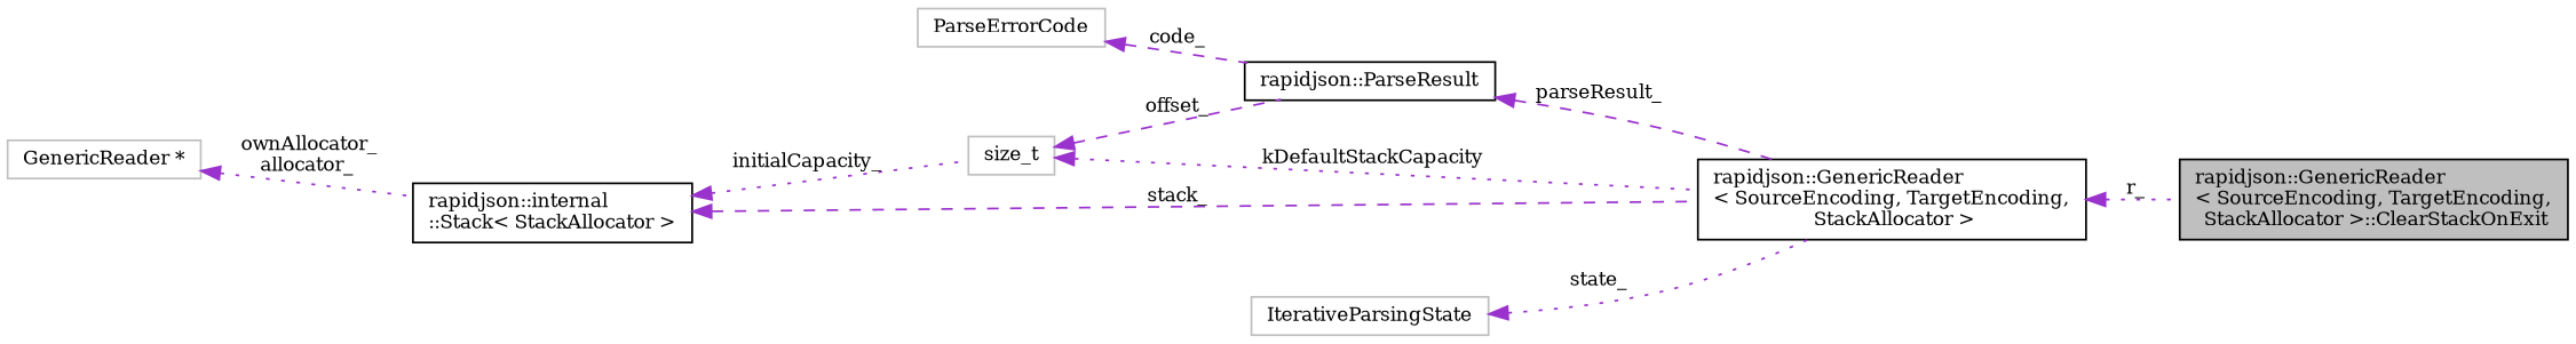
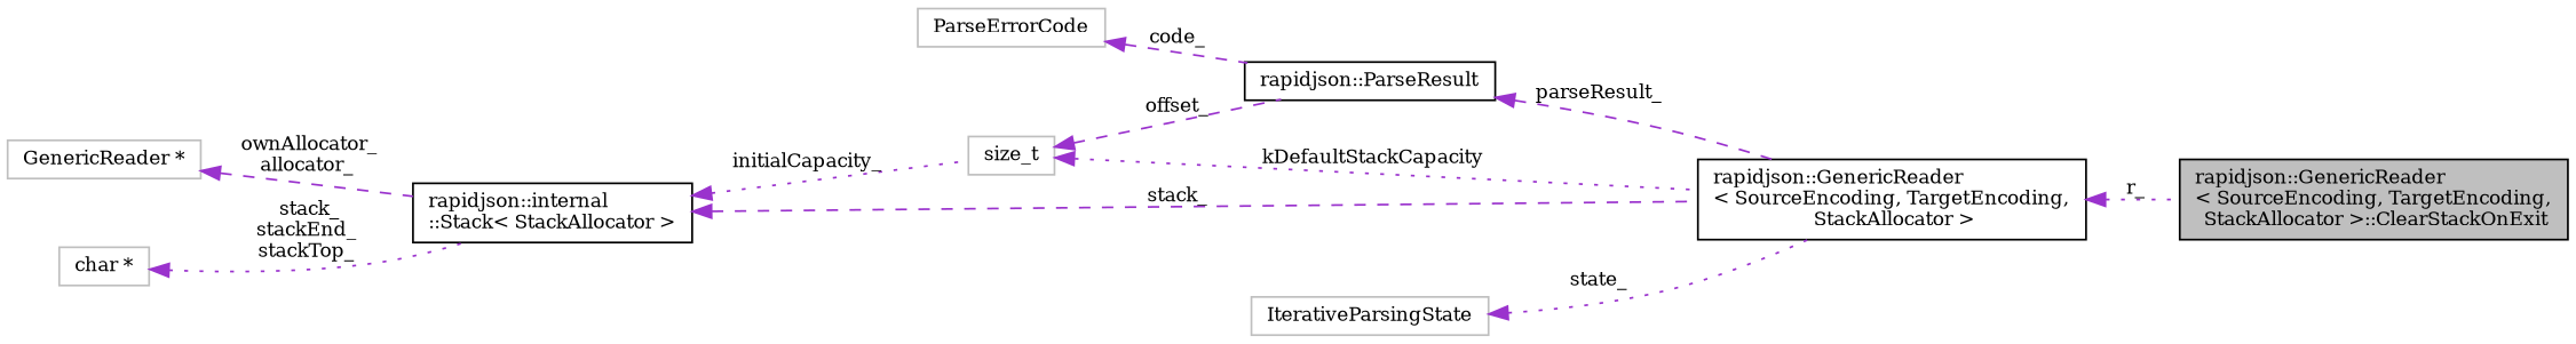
  digraph {
    fontname="DejaVu Serif"
    rankdir=LR
    node [color=grey75 fillcolor=white fontname="DejaVu Serif" fontsize=10 shape=record style=filled]
    edge [color=darkorchid3 dir=back fontname="DejaVu Serif" fontsize=10 labelfontname=Helvetica labelfontsize=10 style=dotted]
    n1 [color=black fillcolor=grey75 fontcolor=black height=0.2 label="rapidjson::GenericReader\l\< SourceEncoding, TargetEncoding,\l StackAllocator \>::ClearStackOnExit" width=0.4]
    n2 [color=black height=0.2 label="rapidjson::GenericReader\l\< SourceEncoding, TargetEncoding,\l StackAllocator \>" width=0.4]
    n3 [color=black height=0.2 label="rapidjson::ParseResult" width=0.4]
    n4 [height=0.2 label=ParseErrorCode width=0.4]
    n5 [height=0.2 label=size_t width=0.4]
    n6 [color=black height=0.2 label="rapidjson::internal\l::Stack\< StackAllocator \>" width=0.4]
    n7 [height=0.2 label=IterativeParsingState width=0.4]
    n8 [height=0.2 label="GenericReader *" width=0.4]
+   n9 [height=0.2 label="char *" width=0.4]
    n2 -> n1 [label=" r_"]
    n3 -> n2 [label=" parseResult_" style=dashed]
    n4 -> n3 [label=" code_" style=dashed]
    n5 -> n2 [label=" kDefaultStackCapacity"]
    n5 -> n3 [label=" offset_" style=dashed]
    n6 -> n2 [label=" stack_" style=dashed]
    n6 -> n5 [label=" initialCapacity_"]
    n7 -> n2 [label=" state_"]
-   n8 -> n6 [label=" ownAllocator_\nallocator_"]
+   n8 -> n6 [label=" ownAllocator_\nallocator_" style=dashed]
+   n9 -> n6 [label=" stack_\nstackEnd_\nstackTop_"]
  }
